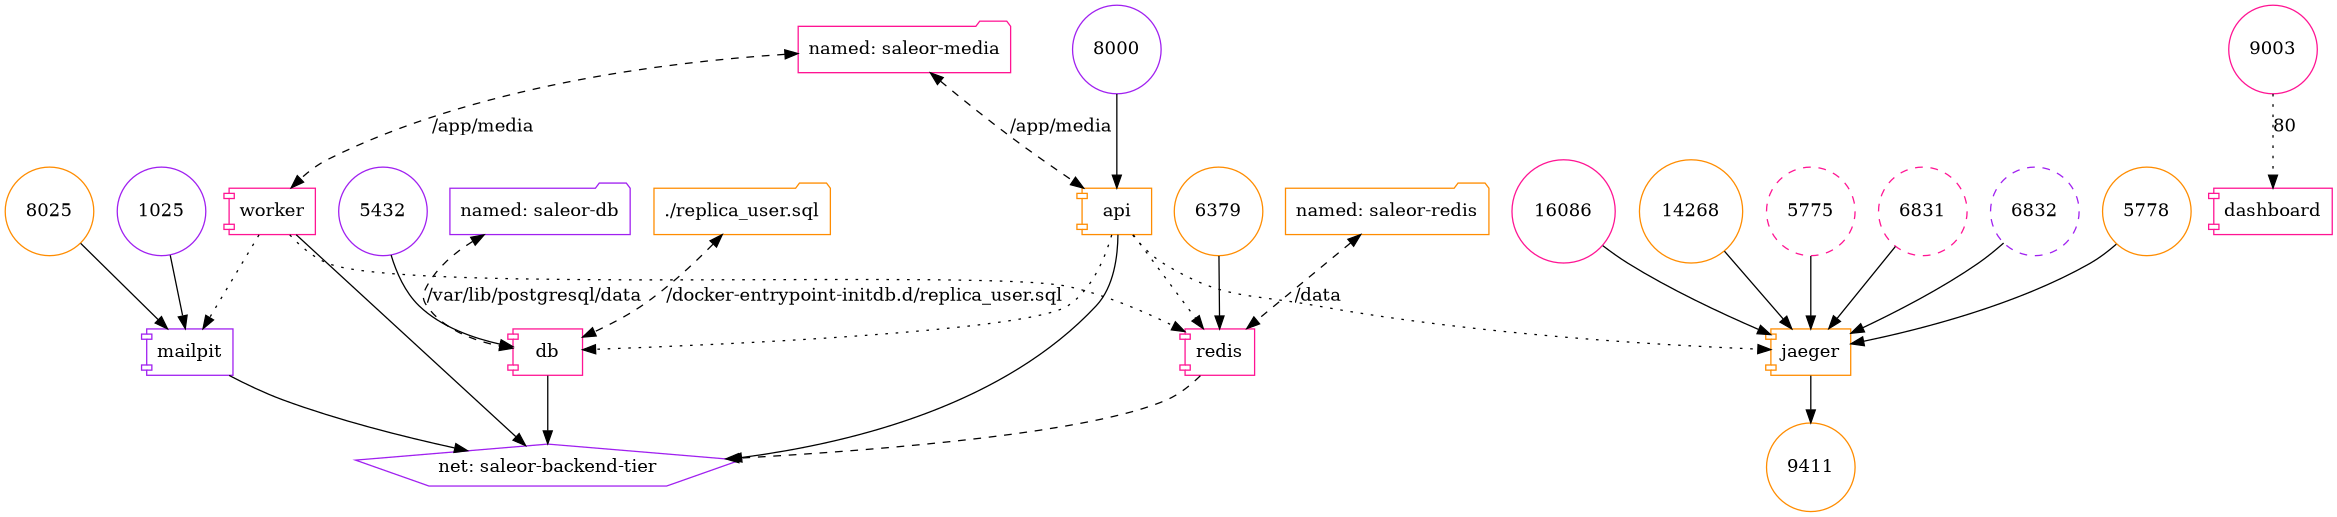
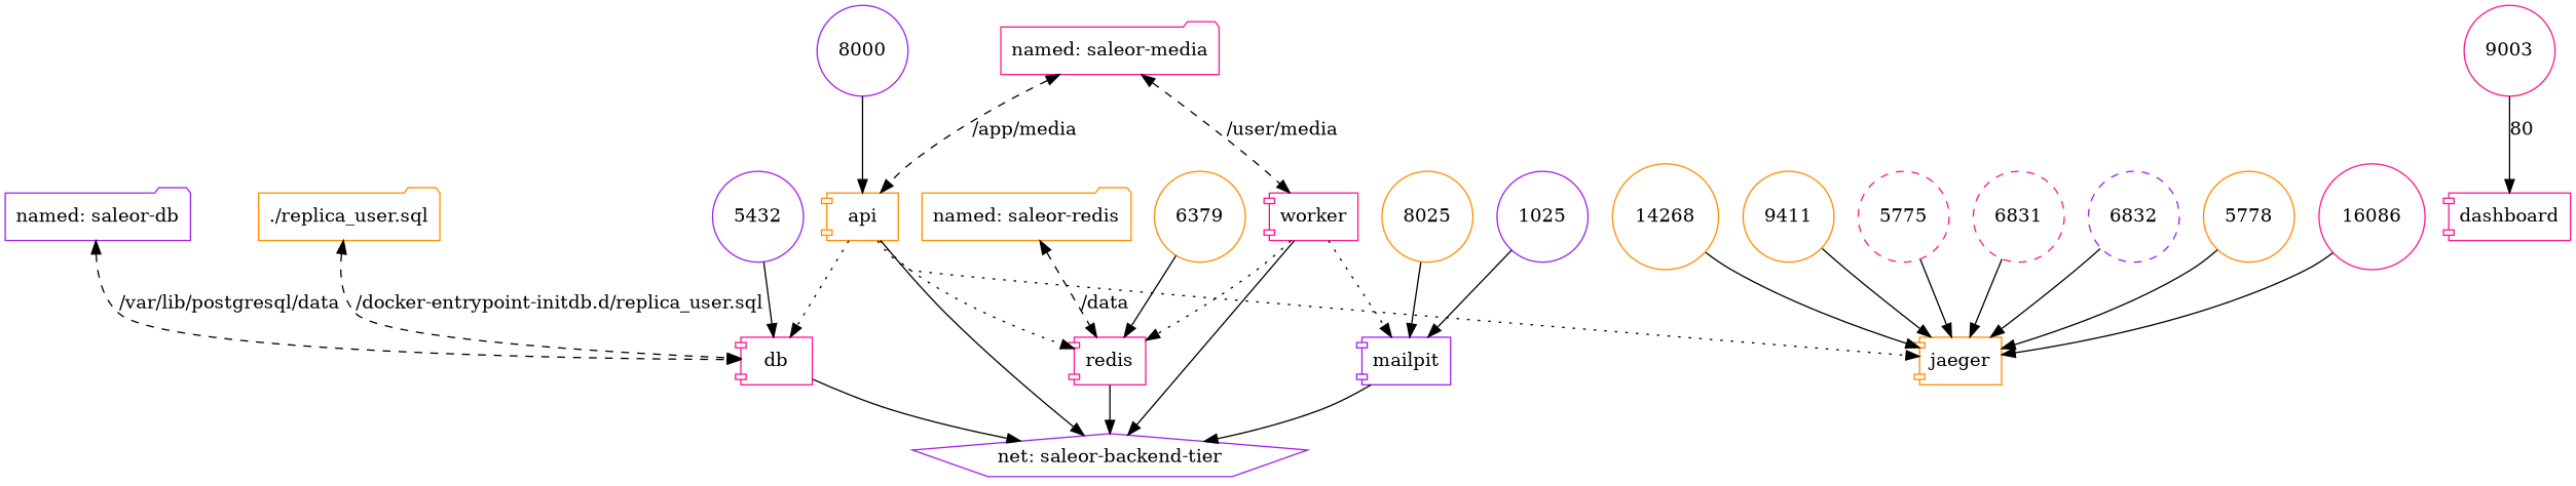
  digraph {
    bgcolor="#ffffff"
    node [color=deeppink shape=circle]
    edge [style=solid]
    "named: saleor-db" [color=purple shape=folder]
    db [shape=component]
    "net: saleor-backend-tier" [color=purple shape=pentagon]
    "named: saleor-redis" [color=darkorange shape=folder]
    redis [shape=component]
    "named: saleor-media" [shape=folder]
    api [color=darkorange shape=component]
    worker [shape=component]
    jaeger [color=darkorange shape=component]
    mailpit [color=purple shape=component]
    8000 [color=purple]
    dashboard [shape=component]
    9003
    "./replica_user.sql" [color=darkorange shape=folder]
    5432 [color=purple]
    6379 [color=darkorange]
    5775 [style=dashed]
    6831 [style=dashed]
    6832 [color=purple style=dashed]
    5778 [color=darkorange]
    n21 [label=16086]
    14268 [color=darkorange]
    9411 [color=darkorange]
    1025 [color=purple]
    8025 [color=darkorange]
    "named: saleor-db" -> db [dir=both label="/var/lib/postgresql/data" style=dashed]
    db -> "net: saleor-backend-tier" [style=""]
    "named: saleor-redis" -> redis [dir=both label="/data" style=dashed]
-   redis -> "net: saleor-backend-tier" [style=dashed]
+   redis -> "net: saleor-backend-tier" [style=""]
    "named: saleor-media" -> api [dir=both label="/app/media" style=dashed]
-   "named: saleor-media" -> worker [dir=both label="/app/media" style=dashed]
+   "named: saleor-media" -> worker [dir=both label="/user/media" style=dashed]
    api -> db [style=dotted]
    api -> "net: saleor-backend-tier" [style=""]
    api -> redis [style=dotted]
    api -> jaeger [style=dotted]
    worker -> "net: saleor-backend-tier" [style=""]
    worker -> redis [style=dotted]
    worker -> mailpit [style=dotted]
    mailpit -> "net: saleor-backend-tier" [style=""]
    8000 -> api
-   9003 -> dashboard [label=80 style=dotted]
+   9003 -> dashboard [label=80]
    "./replica_user.sql" -> db [dir=both label="/docker-entrypoint-initdb.d/replica_user.sql" style=dashed]
    5432 -> db
    6379 -> redis
    5775 -> jaeger
    6831 -> jaeger
    6832 -> jaeger
    5778 -> jaeger
    n21 -> jaeger
    14268 -> jaeger
-   jaeger -> 9411
+   9411 -> jaeger
    1025 -> mailpit
    8025 -> mailpit
  }
